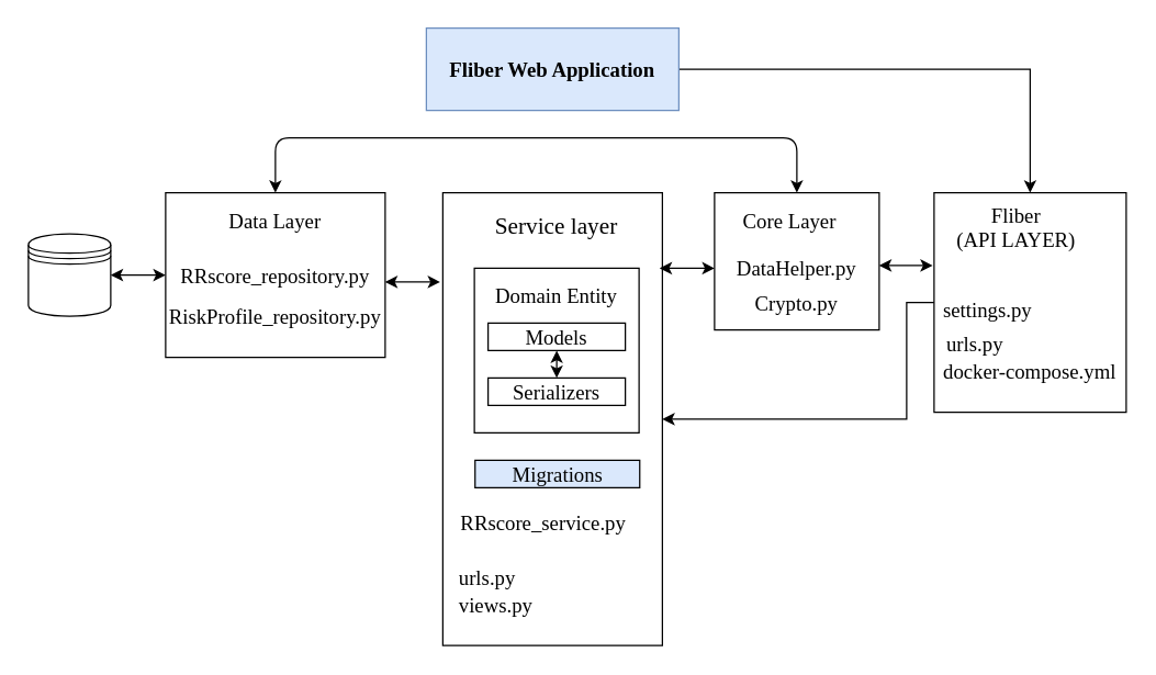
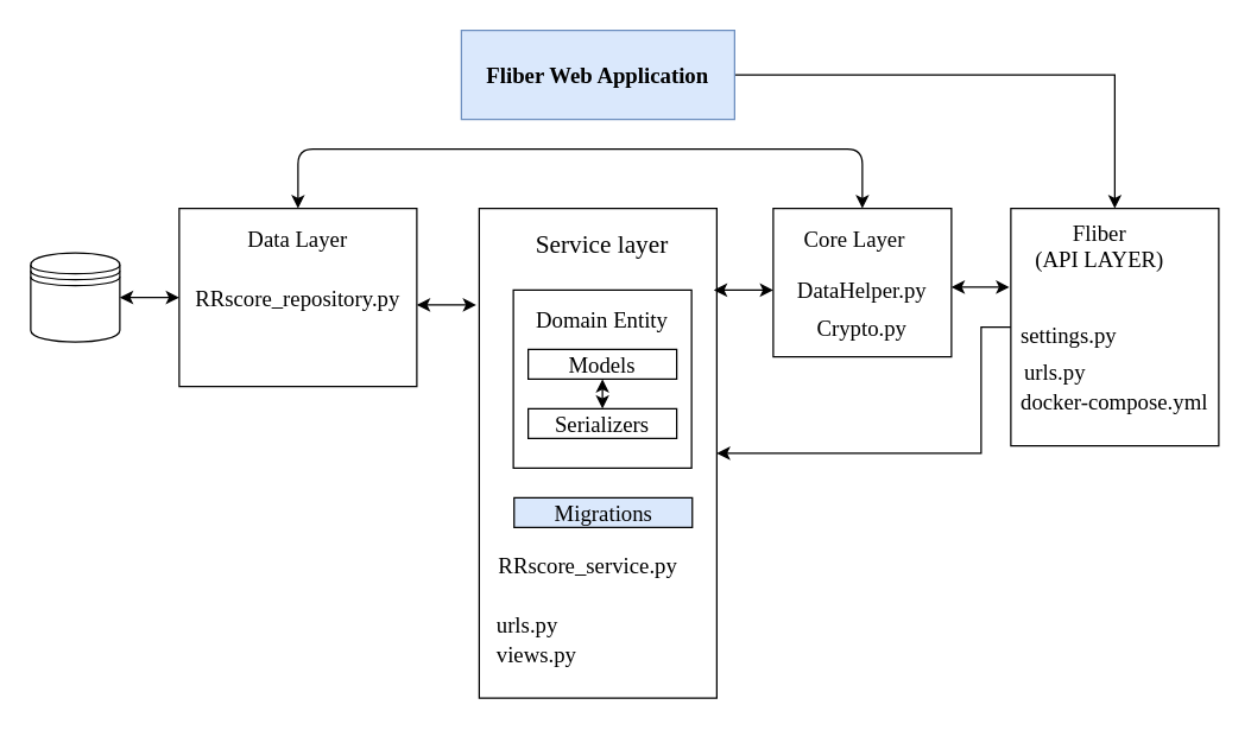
  <mxCell id="0" />
  <mxCell id="1" parent="0" />
  <mxCell id="2" style="edgeStyle=orthogonalEdgeStyle;rounded=0;orthogonalLoop=1;jettySize=auto;html=1;entryX=0.5;entryY=0;entryDx=0;entryDy=0;fontFamily=Times New Roman;fontSize=15;" edge="1" parent="1" source="3" target="26"><mxGeometry relative="1" as="geometry" /></mxCell>
  <mxCell id="3" value="Fliber Web Application" style="rounded=0;whiteSpace=wrap;html=1;fillColor=#dae8fc;strokeColor=#6c8ebf;fontStyle=1;fontFamily=Times New Roman;fontSize=15;" vertex="1" parent="1"><mxGeometry x="310" y="20" width="184" height="60" as="geometry" /></mxCell>
  <mxCell id="4" value="" style="shape=datastore;whiteSpace=wrap;html=1;fontFamily=Times New Roman;fontSize=23;" vertex="1" parent="1"><mxGeometry x="20" y="170" width="60" height="60" as="geometry" /></mxCell>
  <mxCell id="5" value="" style="rounded=0;whiteSpace=wrap;html=1;fontFamily=Times New Roman;fontSize=23;" vertex="1" parent="1"><mxGeometry x="322" y="140" width="160" height="330" as="geometry" /></mxCell>
  <mxCell id="6" value="Service layer" style="text;html=1;strokeColor=none;fillColor=none;align=center;verticalAlign=middle;whiteSpace=wrap;rounded=0;fontFamily=Times New Roman;fontSize=17;" vertex="1" parent="1"><mxGeometry x="310" y="155" width="190" height="20" as="geometry" /></mxCell>
  <mxCell id="7" value="" style="rounded=0;whiteSpace=wrap;html=1;fontFamily=Times New Roman;fontSize=14;align=center;" vertex="1" parent="1"><mxGeometry x="345" y="195" width="120" height="120" as="geometry" /></mxCell>
  <mxCell id="8" value="Domain Entity" style="text;html=1;strokeColor=none;fillColor=none;align=center;verticalAlign=middle;whiteSpace=wrap;rounded=0;fontFamily=Times New Roman;fontSize=15;" vertex="1" parent="1"><mxGeometry x="345" y="205" width="120" height="20" as="geometry" /></mxCell>
  <mxCell id="9" value="Models" style="rounded=0;whiteSpace=wrap;html=1;fontFamily=Times New Roman;fontSize=15;" vertex="1" parent="1"><mxGeometry x="355" y="235" width="100" height="20" as="geometry" /></mxCell>
  <mxCell id="10" value="Serializers" style="rounded=0;whiteSpace=wrap;html=1;fontFamily=Times New Roman;fontSize=15;" vertex="1" parent="1"><mxGeometry x="355" y="275" width="100" height="20" as="geometry" /></mxCell>
  <mxCell id="11" value="Migrations" style="rounded=0;whiteSpace=wrap;html=1;fontFamily=Times New Roman;fontSize=15;fillColor=#dae8fc;" vertex="1" parent="1"><mxGeometry x="345.5" y="335" width="120" height="20" as="geometry" /></mxCell>
  <mxCell id="12" value="views.py" style="text;html=1;strokeColor=none;fillColor=none;align=left;verticalAlign=middle;whiteSpace=wrap;rounded=0;fontFamily=Times New Roman;fontSize=15;" vertex="1" parent="1"><mxGeometry x="332" y="430" width="90" height="20" as="geometry" /></mxCell>
  <mxCell id="13" value="" style="rounded=0;whiteSpace=wrap;html=1;fontFamily=Times New Roman;fontSize=15;" vertex="1" parent="1"><mxGeometry x="120" y="140" width="160" height="120" as="geometry" /></mxCell>
  <mxCell id="14" value="Data Layer" style="text;html=1;strokeColor=none;fillColor=none;align=center;verticalAlign=middle;whiteSpace=wrap;rounded=0;fontFamily=Times New Roman;fontSize=15;" vertex="1" parent="1"><mxGeometry x="120" y="150" width="160" height="20" as="geometry" /></mxCell>
  <mxCell id="15" value="urls.py" style="text;html=1;strokeColor=none;fillColor=none;align=left;verticalAlign=middle;whiteSpace=wrap;rounded=0;fontFamily=Times New Roman;fontSize=15;" vertex="1" parent="1"><mxGeometry x="332" y="410" width="69.5" height="20" as="geometry" /></mxCell>
  <mxCell id="16" value="RRscore_repository.py" style="text;html=1;strokeColor=none;fillColor=none;align=center;verticalAlign=middle;whiteSpace=wrap;rounded=0;fontFamily=Times New Roman;fontSize=15;" vertex="1" parent="1"><mxGeometry x="120" y="190" width="160" height="20" as="geometry" /></mxCell>
- <mxCell id="17" value="RiskProfile_repository.py&lt;br&gt;" style="text;html=1;strokeColor=none;fillColor=none;align=center;verticalAlign=middle;whiteSpace=wrap;rounded=0;fontFamily=Times New Roman;fontSize=15;" vertex="1" parent="1"><mxGeometry x="120" y="220" width="160" height="20" as="geometry" /></mxCell>
  <mxCell id="18" value="" style="endArrow=classic;startArrow=classic;html=1;fontFamily=Times New Roman;fontSize=15;entryX=0.5;entryY=1;entryDx=0;entryDy=0;" edge="1" parent="1" target="9"><mxGeometry width="50" height="50" relative="1" as="geometry"><mxPoint x="405" y="275" as="sourcePoint" /><mxPoint x="445" y="255" as="targetPoint" /></mxGeometry></mxCell>
  <mxCell id="19" value="" style="endArrow=classic;startArrow=classic;html=1;fontFamily=Times New Roman;fontSize=15;exitX=1;exitY=0.5;exitDx=0;exitDy=0;" edge="1" parent="1" source="4"><mxGeometry width="50" height="50" relative="1" as="geometry"><mxPoint x="80" y="250" as="sourcePoint" /><mxPoint x="120" y="200" as="targetPoint" /></mxGeometry></mxCell>
  <mxCell id="20" value="" style="rounded=0;whiteSpace=wrap;html=1;fontFamily=Times New Roman;fontSize=15;align=left;" vertex="1" parent="1"><mxGeometry x="520" y="140" width="120" height="100" as="geometry" /></mxCell>
  <mxCell id="21" value="Core Layer" style="text;html=1;strokeColor=none;fillColor=none;align=center;verticalAlign=middle;whiteSpace=wrap;rounded=0;fontFamily=Times New Roman;fontSize=15;" vertex="1" parent="1"><mxGeometry x="520" y="150" width="110" height="20" as="geometry" /></mxCell>
  <mxCell id="22" value="Crypto.py" style="text;html=1;strokeColor=none;fillColor=none;align=center;verticalAlign=middle;whiteSpace=wrap;rounded=0;fontFamily=Times New Roman;fontSize=15;" vertex="1" parent="1"><mxGeometry x="520" y="210" width="120" height="20" as="geometry" /></mxCell>
  <mxCell id="23" value="DataHelper.py" style="text;html=1;strokeColor=none;fillColor=none;align=center;verticalAlign=middle;whiteSpace=wrap;rounded=0;fontFamily=Times New Roman;fontSize=15;" vertex="1" parent="1"><mxGeometry x="520" y="185" width="120" height="20" as="geometry" /></mxCell>
  <mxCell id="24" value="RRscore_service.py" style="text;html=1;strokeColor=none;fillColor=none;align=center;verticalAlign=middle;whiteSpace=wrap;rounded=0;fontFamily=Times New Roman;fontSize=15;" vertex="1" parent="1"><mxGeometry x="332" y="370" width="127" height="20" as="geometry" /></mxCell>
  <mxCell id="25" style="edgeStyle=orthogonalEdgeStyle;rounded=0;orthogonalLoop=1;jettySize=auto;html=1;entryX=1;entryY=0.5;entryDx=0;entryDy=0;fontFamily=Times New Roman;fontSize=15;" edge="1" parent="1" source="26" target="5"><mxGeometry relative="1" as="geometry"><Array as="points"><mxPoint x="660" y="220" /><mxPoint x="660" y="305" /></Array></mxGeometry></mxCell>
  <mxCell id="26" value="" style="rounded=0;whiteSpace=wrap;html=1;fontFamily=Times New Roman;fontSize=15;align=center;" vertex="1" parent="1"><mxGeometry x="680" y="140" width="140" height="160" as="geometry" /></mxCell>
  <mxCell id="27" value="Fliber &lt;br&gt;(API LAYER)" style="text;html=1;strokeColor=none;fillColor=none;align=center;verticalAlign=middle;whiteSpace=wrap;rounded=0;fontFamily=Times New Roman;fontSize=15;" vertex="1" parent="1"><mxGeometry x="680" y="150" width="120" height="30" as="geometry" /></mxCell>
  <mxCell id="28" value="settings.py" style="text;html=1;strokeColor=none;fillColor=none;align=left;verticalAlign=middle;whiteSpace=wrap;rounded=0;fontFamily=Times New Roman;fontSize=15;" vertex="1" parent="1"><mxGeometry x="685" y="215" width="110" height="20" as="geometry" /></mxCell>
  <mxCell id="29" value="urls.py" style="text;html=1;strokeColor=none;fillColor=none;align=center;verticalAlign=middle;whiteSpace=wrap;rounded=0;fontFamily=Times New Roman;fontSize=15;" vertex="1" parent="1"><mxGeometry x="690" y="240" width="40" height="20" as="geometry" /></mxCell>
  <mxCell id="30" value="docker-compose.yml" style="text;html=1;strokeColor=none;fillColor=none;align=center;verticalAlign=middle;whiteSpace=wrap;rounded=0;fontFamily=Times New Roman;fontSize=15;" vertex="1" parent="1"><mxGeometry x="685" y="265" width="130" height="10" as="geometry" /></mxCell>
  <mxCell id="31" value="" style="endArrow=classic;startArrow=classic;html=1;fontFamily=Times New Roman;fontSize=15;exitX=1;exitY=0.75;exitDx=0;exitDy=0;" edge="1" parent="1" source="16"><mxGeometry width="50" height="50" relative="1" as="geometry"><mxPoint x="280" y="240" as="sourcePoint" /><mxPoint x="320" y="205" as="targetPoint" /></mxGeometry></mxCell>
  <mxCell id="32" value="" style="endArrow=classic;startArrow=classic;html=1;fontFamily=Times New Roman;fontSize=15;entryX=0;entryY=0.5;entryDx=0;entryDy=0;" edge="1" parent="1" target="23"><mxGeometry width="50" height="50" relative="1" as="geometry"><mxPoint x="480" y="195" as="sourcePoint" /><mxPoint x="530" y="180" as="targetPoint" /></mxGeometry></mxCell>
  <mxCell id="33" value="" style="endArrow=classic;startArrow=classic;html=1;fontFamily=Times New Roman;fontSize=15;" edge="1" parent="1"><mxGeometry width="50" height="50" relative="1" as="geometry"><mxPoint x="640" y="193" as="sourcePoint" /><mxPoint x="679" y="193" as="targetPoint" /></mxGeometry></mxCell>
  <mxCell id="34" value="" style="endArrow=classic;startArrow=classic;html=1;fontFamily=Times New Roman;fontSize=15;exitX=0.5;exitY=0;exitDx=0;exitDy=0;entryX=0.5;entryY=0;entryDx=0;entryDy=0;" edge="1" parent="1" source="13" target="20"><mxGeometry width="50" height="50" relative="1" as="geometry"><mxPoint x="380" y="150" as="sourcePoint" /><mxPoint x="430" y="100" as="targetPoint" /><Array as="points"><mxPoint x="200" y="100" /><mxPoint x="390" y="100" /><mxPoint x="580" y="100" /></Array></mxGeometry></mxCell>
